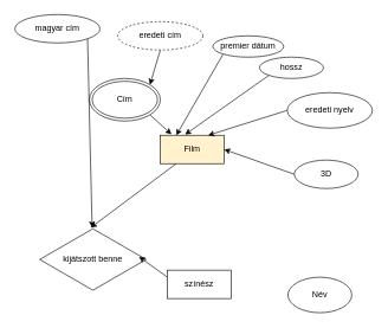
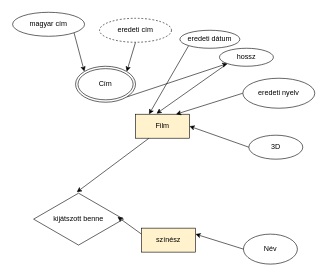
  <mxCell id="0" />
  <mxCell id="1" parent="0" />
  <mxCell id="2" style="edgeStyle=none;rounded=0;orthogonalLoop=1;jettySize=auto;html=1;exitX=0.25;exitY=1;exitDx=0;exitDy=0;entryX=0.48;entryY=0;entryDx=0;entryDy=0;entryPerimeter=0;" edge="1" parent="1" source="3" target="18"><mxGeometry relative="1" as="geometry" /></mxCell>
  <mxCell id="3" value="Film" style="rounded=0;whiteSpace=wrap;html=1;fillColor=#fff2cc;" vertex="1" parent="1"><mxGeometry x="225" y="190" width="90" height="40" as="geometry" /></mxCell>
- <mxCell id="4" style="rounded=0;orthogonalLoop=1;jettySize=auto;html=1;exitX=1;exitY=1;exitDx=0;exitDy=0;entryX=0.175;entryY=-0.033;entryDx=0;entryDy=0;entryPerimeter=0;" edge="1" parent="1" source="5" target="3"><mxGeometry relative="1" as="geometry" /></mxCell>
+ <mxCell id="4" style="rounded=0;orthogonalLoop=1;jettySize=auto;html=1;exitX=1;exitY=1;exitDx=0;exitDy=0;" edge="1" parent="1" source="5" target="13"><mxGeometry relative="1" as="geometry" /></mxCell>
  <mxCell id="5" value="Cím" style="ellipse;shape=doubleEllipse;whiteSpace=wrap;html=1;" vertex="1" parent="1"><mxGeometry x="125" y="110" width="100" height="60" as="geometry" /></mxCell>
- <mxCell id="6" style="rounded=0;orthogonalLoop=1;jettySize=auto;html=1;exitX=1;exitY=1;exitDx=0;exitDy=0;" edge="1" parent="1" source="7" target="18"><mxGeometry relative="1" as="geometry" /></mxCell>
+ <mxCell id="6" style="rounded=0;orthogonalLoop=1;jettySize=auto;html=1;exitX=1;exitY=1;exitDx=0;exitDy=0;entryX=0;entryY=0;entryDx=0;entryDy=0;" edge="1" parent="1" source="7" target="5"><mxGeometry relative="1" as="geometry" /></mxCell>
  <mxCell id="7" value="magyar cím" style="ellipse;whiteSpace=wrap;html=1;" vertex="1" parent="1"><mxGeometry x="20" y="20" width="120" height="40" as="geometry" /></mxCell>
  <mxCell id="8" style="rounded=0;orthogonalLoop=1;jettySize=auto;html=1;exitX=0.5;exitY=1;exitDx=0;exitDy=0;entryX=1;entryY=0;entryDx=0;entryDy=0;" edge="1" parent="1" source="9" target="5"><mxGeometry relative="1" as="geometry" /></mxCell>
  <mxCell id="9" value="eredeti cím" style="ellipse;whiteSpace=wrap;html=1;dashed=1;" vertex="1" parent="1"><mxGeometry x="165" y="30" width="120" height="40" as="geometry" /></mxCell>
  <mxCell id="10" style="edgeStyle=none;rounded=0;orthogonalLoop=1;jettySize=auto;html=1;exitX=0;exitY=1;exitDx=0;exitDy=0;entryX=0.25;entryY=0;entryDx=0;entryDy=0;" edge="1" parent="1" source="11" target="3"><mxGeometry relative="1" as="geometry" /></mxCell>
- <mxCell id="11" value="premier dátum" style="ellipse;whiteSpace=wrap;html=1;" vertex="1" parent="1"><mxGeometry x="299" y="50" width="100" height="30" as="geometry" /></mxCell>
+ <mxCell id="11" value="eredeti dátum" style="ellipse;whiteSpace=wrap;html=1;" vertex="1" parent="1"><mxGeometry x="299" y="50" width="100" height="30" as="geometry" /></mxCell>
  <mxCell id="12" style="edgeStyle=none;rounded=0;orthogonalLoop=1;jettySize=auto;html=1;exitX=0;exitY=1;exitDx=0;exitDy=0;entryX=0.389;entryY=-0.025;entryDx=0;entryDy=0;entryPerimeter=0;" edge="1" parent="1" source="13" target="3"><mxGeometry relative="1" as="geometry" /></mxCell>
  <mxCell id="13" value="hossz" style="ellipse;whiteSpace=wrap;html=1;" vertex="1" parent="1"><mxGeometry x="365" y="80" width="90" height="30" as="geometry" /></mxCell>
  <mxCell id="14" style="edgeStyle=none;rounded=0;orthogonalLoop=1;jettySize=auto;html=1;exitX=0;exitY=0.5;exitDx=0;exitDy=0;entryX=0.75;entryY=0;entryDx=0;entryDy=0;" edge="1" parent="1" source="15" target="3"><mxGeometry relative="1" as="geometry" /></mxCell>
  <mxCell id="15" value="eredeti nyelv" style="ellipse;whiteSpace=wrap;html=1;" vertex="1" parent="1"><mxGeometry x="404" y="130" width="120" height="50" as="geometry" /></mxCell>
  <mxCell id="16" style="edgeStyle=none;rounded=0;orthogonalLoop=1;jettySize=auto;html=1;exitX=0;exitY=0.5;exitDx=0;exitDy=0;entryX=1;entryY=0.5;entryDx=0;entryDy=0;" edge="1" parent="1" source="17" target="3"><mxGeometry relative="1" as="geometry" /></mxCell>
  <mxCell id="17" value="3D" style="ellipse;whiteSpace=wrap;html=1;" vertex="1" parent="1"><mxGeometry x="414" y="225" width="90" height="40" as="geometry" /></mxCell>
  <mxCell id="18" value="kijátszott benne" style="html=1;whiteSpace=wrap;aspect=fixed;shape=isoRectangle;" vertex="1" parent="1"><mxGeometry x="55" y="320" width="150" height="90" as="geometry" /></mxCell>
  <mxCell id="19" style="edgeStyle=none;rounded=0;orthogonalLoop=1;jettySize=auto;html=1;exitX=0;exitY=0.25;exitDx=0;exitDy=0;entryX=0.933;entryY=0.456;entryDx=0;entryDy=0;entryPerimeter=0;" edge="1" parent="1" source="20" target="18"><mxGeometry relative="1" as="geometry" /></mxCell>
- <mxCell id="20" value="színész" style="rounded=0;whiteSpace=wrap;html=1;" vertex="1" parent="1"><mxGeometry x="235" y="380" width="90" height="40" as="geometry" /></mxCell>
+ <mxCell id="20" value="színész" style="rounded=0;whiteSpace=wrap;html=1;fillColor=#fff2cc;" vertex="1" parent="1"><mxGeometry x="235" y="380" width="90" height="40" as="geometry" /></mxCell>
+ <mxCell id="21" style="edgeStyle=none;rounded=0;orthogonalLoop=1;jettySize=auto;html=1;exitX=0;exitY=0.5;exitDx=0;exitDy=0;entryX=1;entryY=0.25;entryDx=0;entryDy=0;" edge="1" parent="1" source="22" target="20"><mxGeometry relative="1" as="geometry" /></mxCell>
  <mxCell id="22" value="Név" style="ellipse;whiteSpace=wrap;html=1;" vertex="1" parent="1"><mxGeometry x="405" y="390" width="90" height="50" as="geometry" /></mxCell>
